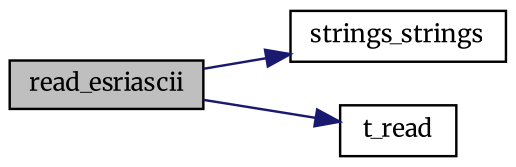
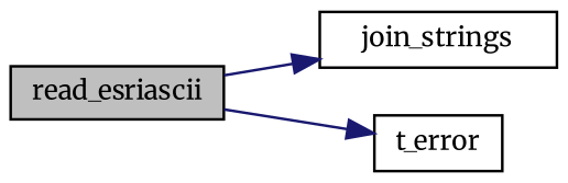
  digraph {
    fontname=Merriweather
    rankdir=LR
    node [color=black fontname=Merriweather fontsize=10 shape=record]
    edge [color=midnightblue fontname=Merriweather fontsize=10 labelfontname=FreeSans labelfontsize=10 style=solid]
    n1 [fillcolor=grey75 fontcolor=black height=0.2 label=read_esriascii style=filled width=0.4]
-   n2 [height=0.2 label=strings_strings width=0.4]
-   n3 [height=0.2 label=t_read width=0.4]
+   n2 [height=0.2 label=join_strings width=0.4]
+   n3 [height=0.2 label=t_error width=0.4]
    n1 -> n2
    n1 -> n3
  }
